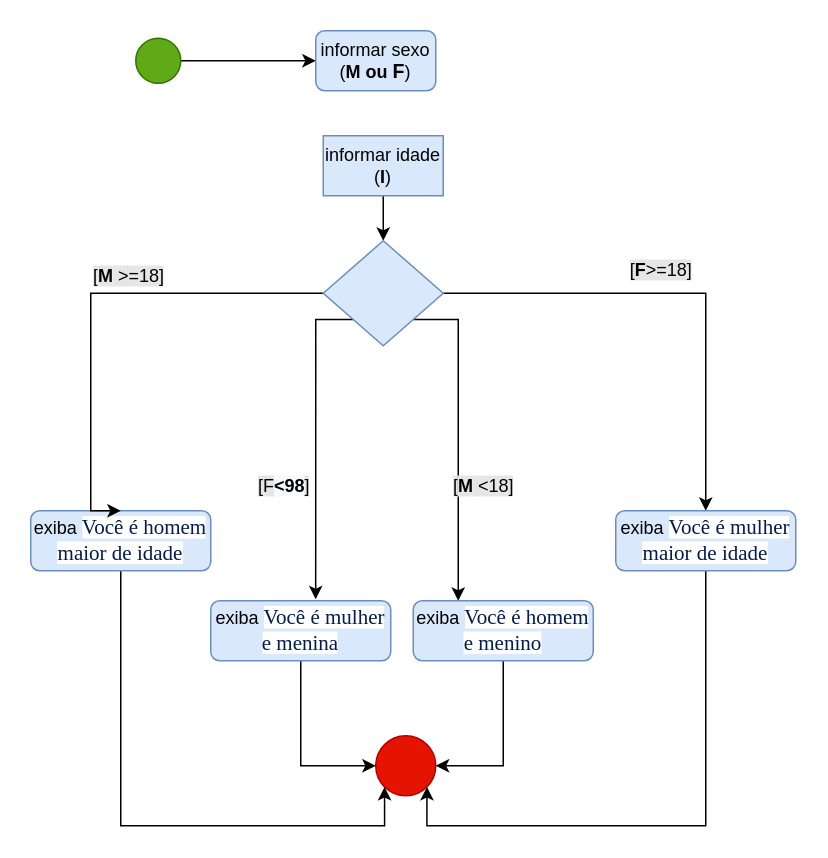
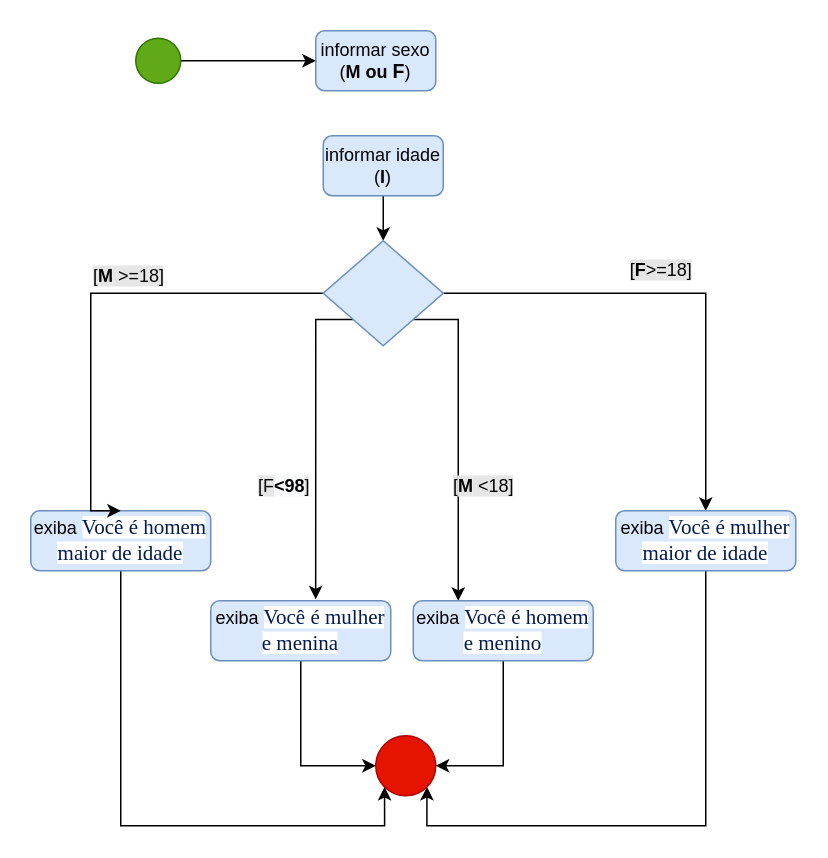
  <mxCell id="0" />
  <mxCell id="1" parent="0" />
  <mxCell id="2" value="informar sexo&lt;br&gt;(&lt;b&gt;M ou &lt;font style=&quot;font-size: 13px&quot;&gt;F&lt;/font&gt;&lt;/b&gt;)" style="rounded=1;whiteSpace=wrap;html=1;fillColor=#dae8fc;strokeColor=#6c8ebf;" parent="1" vertex="1"><mxGeometry x="210" y="20" width="80" height="40" as="geometry" /></mxCell>
  <mxCell id="3" style="edgeStyle=orthogonalEdgeStyle;rounded=0;orthogonalLoop=1;jettySize=auto;html=1;entryX=0;entryY=0.5;entryDx=0;entryDy=0;" parent="1" source="4" target="2" edge="1"><mxGeometry relative="1" as="geometry" /></mxCell>
  <mxCell id="4" value="" style="ellipse;whiteSpace=wrap;html=1;aspect=fixed;fillColor=#60a917;fontColor=#ffffff;strokeColor=#2D7600;" parent="1" vertex="1"><mxGeometry x="90" y="25" width="30" height="30" as="geometry" /></mxCell>
  <mxCell id="5" value="" style="ellipse;whiteSpace=wrap;html=1;aspect=fixed;fillColor=#e51400;fontColor=#ffffff;strokeColor=#B20000;" parent="1" vertex="1"><mxGeometry x="250" y="490" width="40" height="40" as="geometry" /></mxCell>
  <mxCell id="6" style="edgeStyle=orthogonalEdgeStyle;rounded=0;orthogonalLoop=1;jettySize=auto;html=1;" parent="1" source="7" target="14" edge="1"><mxGeometry relative="1" as="geometry" /></mxCell>
- <mxCell id="7" value="informar idade&lt;br&gt;(&lt;b&gt;I&lt;/b&gt;)" style="whiteSpace=wrap;html=1;fillColor=#dae8fc;strokeColor=#6c8ebf;rounded=0;" parent="1" vertex="1"><mxGeometry x="215" y="90" width="80" height="40" as="geometry" /></mxCell>
+ <mxCell id="7" value="informar idade&lt;br&gt;(&lt;b&gt;I&lt;/b&gt;)" style="rounded=1;whiteSpace=wrap;html=1;fillColor=#dae8fc;strokeColor=#6c8ebf;" parent="1" vertex="1"><mxGeometry x="215" y="90" width="80" height="40" as="geometry" /></mxCell>
  <mxCell id="8" style="edgeStyle=orthogonalEdgeStyle;rounded=0;orthogonalLoop=1;jettySize=auto;html=1;entryX=0;entryY=1;entryDx=0;entryDy=0;" parent="1" source="9" target="5" edge="1"><mxGeometry relative="1" as="geometry"><Array as="points"><mxPoint x="80" y="550" /><mxPoint x="256" y="550" /></Array></mxGeometry></mxCell>
  <mxCell id="9" value="exiba&amp;nbsp;&lt;span style=&quot;color: rgb(3 , 27 , 78) ; font-family: &amp;#34;exo 2&amp;#34; , &amp;#34;barlow&amp;#34; ; font-size: 14px ; text-align: left ; background-color: rgb(255 , 255 , 255)&quot;&gt;Você é homem maior de idade&lt;/span&gt;" style="rounded=1;whiteSpace=wrap;html=1;fillColor=#dae8fc;strokeColor=#6c8ebf;" parent="1" vertex="1"><mxGeometry x="20" y="340" width="120" height="40" as="geometry" /></mxCell>
  <mxCell id="10" style="edgeStyle=orthogonalEdgeStyle;rounded=0;orthogonalLoop=1;jettySize=auto;html=1;exitX=0;exitY=0.5;exitDx=0;exitDy=0;entryX=0.5;entryY=0;entryDx=0;entryDy=0;" parent="1" source="14" target="9" edge="1"><mxGeometry relative="1" as="geometry"><Array as="points"><mxPoint x="60" y="195" /><mxPoint x="60" y="340" /></Array></mxGeometry></mxCell>
  <mxCell id="11" style="edgeStyle=orthogonalEdgeStyle;rounded=0;orthogonalLoop=1;jettySize=auto;html=1;entryX=0.5;entryY=0;entryDx=0;entryDy=0;" parent="1" source="14" target="22" edge="1"><mxGeometry relative="1" as="geometry" /></mxCell>
  <mxCell id="12" style="edgeStyle=orthogonalEdgeStyle;rounded=0;orthogonalLoop=1;jettySize=auto;html=1;exitX=1;exitY=1;exitDx=0;exitDy=0;entryX=0.25;entryY=0;entryDx=0;entryDy=0;" parent="1" source="14" target="20" edge="1"><mxGeometry relative="1" as="geometry"><Array as="points"><mxPoint x="305" y="213" /></Array></mxGeometry></mxCell>
  <mxCell id="13" style="edgeStyle=orthogonalEdgeStyle;rounded=0;orthogonalLoop=1;jettySize=auto;html=1;exitX=0;exitY=1;exitDx=0;exitDy=0;entryX=0.583;entryY=-0.025;entryDx=0;entryDy=0;entryPerimeter=0;" parent="1" source="14" target="18" edge="1"><mxGeometry relative="1" as="geometry"><Array as="points"><mxPoint x="210" y="213" /></Array></mxGeometry></mxCell>
  <mxCell id="14" value="" style="rhombus;whiteSpace=wrap;html=1;fillColor=#dae8fc;strokeColor=#6c8ebf;" parent="1" vertex="1"><mxGeometry x="215" y="160" width="80" height="70" as="geometry" /></mxCell>
  <mxCell id="15" value="&lt;span style=&quot;background-color: rgb(230 , 230 , 230)&quot;&gt;[&lt;b&gt;F&lt;/b&gt;&amp;gt;=18]&lt;/span&gt;" style="text;html=1;align=center;verticalAlign=middle;resizable=0;points=[];autosize=1;strokeColor=none;fillColor=none;" parent="1" vertex="1"><mxGeometry x="410" y="170" width="60" height="20" as="geometry" /></mxCell>
  <mxCell id="16" value="&lt;span style=&quot;color: rgb(0 , 0 , 0) ; font-family: &amp;#34;helvetica&amp;#34; ; font-size: 12px ; font-style: normal ; font-weight: 400 ; letter-spacing: normal ; text-align: center ; text-indent: 0px ; text-transform: none ; word-spacing: 0px ; background-color: rgb(230 , 230 , 230) ; display: inline ; float: none&quot;&gt;[&lt;/span&gt;&lt;span style=&quot;color: rgb(0 , 0 , 0) ; font-family: &amp;#34;helvetica&amp;#34; ; font-size: 12px ; font-style: normal ; letter-spacing: normal ; text-align: center ; text-indent: 0px ; text-transform: none ; word-spacing: 0px ; background-color: rgb(230 , 230 , 230) ; display: inline ; float: none&quot;&gt;&lt;b&gt;M&lt;/b&gt;&lt;/span&gt;&lt;span style=&quot;color: rgb(0 , 0 , 0) ; font-family: &amp;#34;helvetica&amp;#34; ; font-size: 12px ; font-style: normal ; font-weight: 400 ; letter-spacing: normal ; text-align: center ; text-indent: 0px ; text-transform: none ; word-spacing: 0px ; background-color: rgb(230 , 230 , 230) ; display: inline ; float: none&quot;&gt; &amp;gt;=18]&lt;/span&gt;" style="text;whiteSpace=wrap;html=1;" parent="1" vertex="1"><mxGeometry x="60" y="170" width="110" height="15" as="geometry" /></mxCell>
  <mxCell id="17" style="edgeStyle=orthogonalEdgeStyle;rounded=0;orthogonalLoop=1;jettySize=auto;html=1;exitX=0.5;exitY=1;exitDx=0;exitDy=0;entryX=0;entryY=0.5;entryDx=0;entryDy=0;" parent="1" source="18" target="5" edge="1"><mxGeometry relative="1" as="geometry" /></mxCell>
  <mxCell id="18" value="exiba&amp;nbsp;&lt;span style=&quot;color: rgb(3 , 27 , 78) ; font-family: &amp;#34;exo 2&amp;#34; , &amp;#34;barlow&amp;#34; ; font-size: 14px ; text-align: left ; background-color: rgb(255 , 255 , 255)&quot;&gt;Você é mulher e menina&lt;/span&gt;" style="rounded=1;whiteSpace=wrap;html=1;fillColor=#dae8fc;strokeColor=#6c8ebf;" parent="1" vertex="1"><mxGeometry x="140" y="400" width="120" height="40" as="geometry" /></mxCell>
  <mxCell id="19" style="edgeStyle=orthogonalEdgeStyle;rounded=0;orthogonalLoop=1;jettySize=auto;html=1;entryX=1;entryY=0.5;entryDx=0;entryDy=0;" parent="1" source="20" target="5" edge="1"><mxGeometry relative="1" as="geometry" /></mxCell>
  <mxCell id="20" value="exiba&amp;nbsp;&lt;span style=&quot;color: rgb(3 , 27 , 78) ; font-family: &amp;#34;exo 2&amp;#34; , &amp;#34;barlow&amp;#34; ; font-size: 14px ; text-align: left ; background-color: rgb(255 , 255 , 255)&quot;&gt;Você é homem e menino&lt;/span&gt;" style="rounded=1;whiteSpace=wrap;html=1;fillColor=#dae8fc;strokeColor=#6c8ebf;" parent="1" vertex="1"><mxGeometry x="275" y="400" width="120" height="40" as="geometry" /></mxCell>
  <mxCell id="21" style="edgeStyle=orthogonalEdgeStyle;rounded=0;orthogonalLoop=1;jettySize=auto;html=1;entryX=1;entryY=1;entryDx=0;entryDy=0;" parent="1" source="22" target="5" edge="1"><mxGeometry relative="1" as="geometry"><Array as="points"><mxPoint x="470" y="550" /><mxPoint x="284" y="550" /></Array></mxGeometry></mxCell>
  <mxCell id="22" value="exiba&amp;nbsp;&lt;span style=&quot;color: rgb(3 , 27 , 78) ; font-family: &amp;#34;exo 2&amp;#34; , &amp;#34;barlow&amp;#34; ; font-size: 14px ; text-align: left ; background-color: rgb(255 , 255 , 255)&quot;&gt;Você é mulher maior de idade&lt;/span&gt;" style="rounded=1;whiteSpace=wrap;html=1;fillColor=#dae8fc;strokeColor=#6c8ebf;" parent="1" vertex="1"><mxGeometry x="410" y="340" width="120" height="40" as="geometry" /></mxCell>
  <mxCell id="23" value="&lt;span style=&quot;color: rgb(0 , 0 , 0) ; font-family: &amp;#34;helvetica&amp;#34; ; font-size: 12px ; font-style: normal ; font-weight: 400 ; letter-spacing: normal ; text-align: center ; text-indent: 0px ; text-transform: none ; word-spacing: 0px ; background-color: rgb(230 , 230 , 230) ; display: inline ; float: none&quot;&gt;[F&lt;/span&gt;&lt;span style=&quot;color: rgb(0 , 0 , 0) ; font-family: &amp;#34;helvetica&amp;#34; ; font-size: 12px ; font-style: normal ; letter-spacing: normal ; text-align: center ; text-indent: 0px ; text-transform: none ; word-spacing: 0px ; display: inline ; float: none ; background-color: rgb(248 , 249 , 250)&quot;&gt;&lt;b&gt;&amp;lt;98&lt;/b&gt;&lt;/span&gt;&lt;span style=&quot;color: rgb(0 , 0 , 0) ; font-family: &amp;#34;helvetica&amp;#34; ; font-size: 12px ; font-style: normal ; font-weight: 400 ; letter-spacing: normal ; text-align: center ; text-indent: 0px ; text-transform: none ; word-spacing: 0px ; background-color: rgb(230 , 230 , 230) ; display: inline ; float: none&quot;&gt;]&lt;/span&gt;" style="text;whiteSpace=wrap;html=1;" vertex="1" parent="1"><mxGeometry x="170" y="310" width="70" height="30" as="geometry" /></mxCell>
  <mxCell id="24" value="&lt;span style=&quot;color: rgb(0 , 0 , 0) ; font-size: 12px ; font-style: normal ; font-weight: 400 ; letter-spacing: normal ; text-indent: 0px ; text-transform: none ; word-spacing: 0px ; font-family: &amp;#34;helvetica&amp;#34; ; text-align: center ; background-color: rgb(230 , 230 , 230) ; display: inline ; float: none&quot;&gt;[&lt;/span&gt;&lt;span style=&quot;color: rgb(0 , 0 , 0) ; font-size: 12px ; font-style: normal ; font-weight: 400 ; letter-spacing: normal ; text-indent: 0px ; text-transform: none ; word-spacing: 0px ; font-family: &amp;#34;helvetica&amp;#34; ; text-align: center ; background-color: rgb(230 , 230 , 230) ; display: inline ; float: none&quot;&gt;&lt;b&gt;M&lt;/b&gt;&lt;/span&gt;&lt;span style=&quot;color: rgb(0 , 0 , 0) ; font-size: 12px ; font-style: normal ; font-weight: 400 ; letter-spacing: normal ; text-indent: 0px ; text-transform: none ; word-spacing: 0px ; font-family: &amp;#34;helvetica&amp;#34; ; text-align: center ; background-color: rgb(230 , 230 , 230) ; display: inline ; float: none&quot;&gt;&lt;span&gt;&amp;nbsp;&amp;lt;&lt;/span&gt;18]&lt;/span&gt;" style="text;whiteSpace=wrap;html=1;" vertex="1" parent="1"><mxGeometry x="300" y="310" width="70" height="30" as="geometry" /></mxCell>
